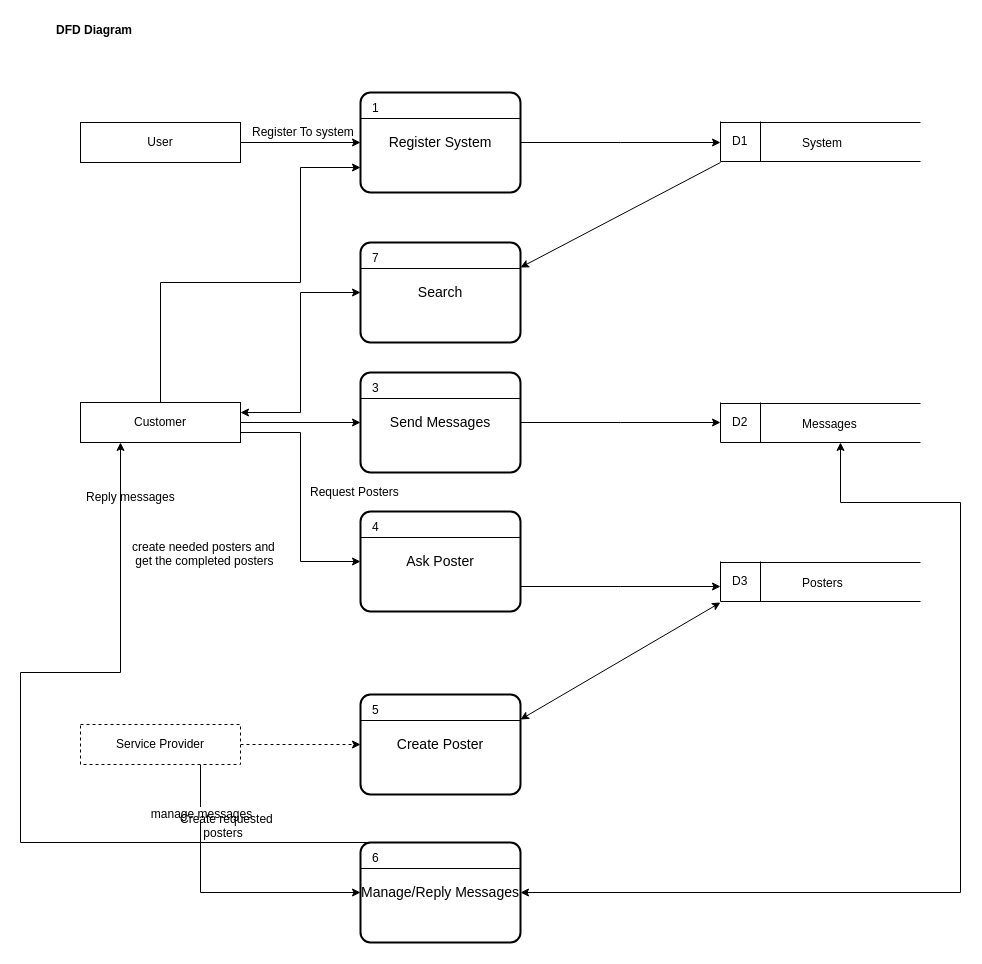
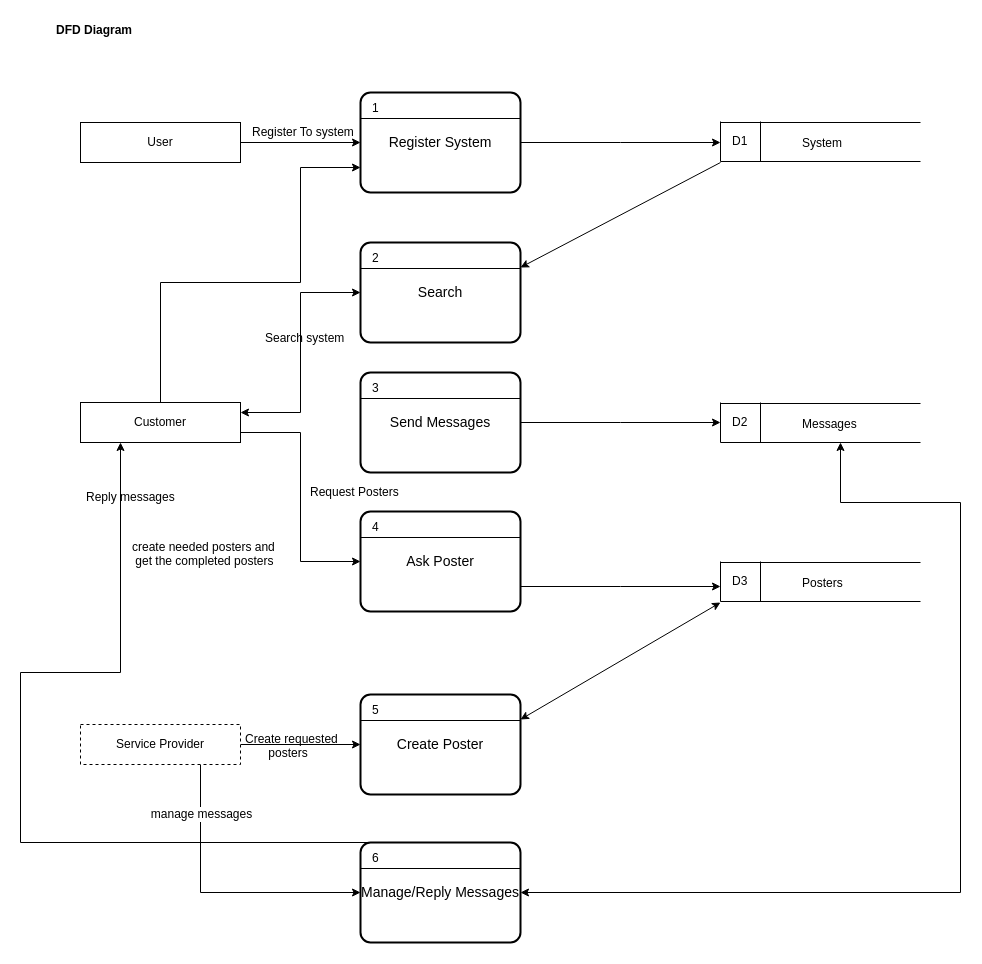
  <mxCell id="0" />
  <mxCell id="1" parent="0" />
  <mxCell id="2" style="edgeStyle=orthogonalEdgeStyle;rounded=0;orthogonalLoop=1;jettySize=auto;html=1;exitX=1;exitY=0.5;exitDx=0;exitDy=0;entryX=0;entryY=0.5;entryDx=0;entryDy=0;" edge="1" parent="1" source="3" target="5"><mxGeometry relative="1" as="geometry" /></mxCell>
  <mxCell id="3" value="User" style="rounded=0;whiteSpace=wrap;html=1;" vertex="1" parent="1"><mxGeometry x="80" y="122" width="160" height="40" as="geometry" /></mxCell>
  <mxCell id="4" style="edgeStyle=orthogonalEdgeStyle;rounded=0;orthogonalLoop=1;jettySize=auto;html=1;exitX=1;exitY=0.5;exitDx=0;exitDy=0;startArrow=none;startFill=0;" edge="1" parent="1" source="5"><mxGeometry relative="1" as="geometry"><mxPoint x="720" y="142" as="targetPoint" /></mxGeometry></mxCell>
  <mxCell id="5" value="Register System" style="strokeWidth=2;rounded=1;arcSize=10;whiteSpace=wrap;html=1;align=center;fontSize=14;" vertex="1" parent="1"><mxGeometry x="360" y="92" width="160" height="100" as="geometry" /></mxCell>
  <mxCell id="6" value="" style="line;strokeWidth=1;fillColor=none;align=left;verticalAlign=middle;spacingTop=-1;spacingLeft=3;spacingRight=3;rotatable=0;labelPosition=right;points=[];portConstraint=eastwest;" vertex="1" parent="1"><mxGeometry x="360" y="114" width="160" height="8" as="geometry" /></mxCell>
  <mxCell id="7" value="1" style="text;html=1;resizable=0;points=[];autosize=1;align=left;verticalAlign=top;spacingTop=-4;" vertex="1" parent="1"><mxGeometry x="370" y="98" width="20" height="20" as="geometry" /></mxCell>
  <mxCell id="8" value="" style="endArrow=none;html=1;entryX=0.25;entryY=0;entryDx=0;entryDy=0;exitX=0.25;exitY=1;exitDx=0;exitDy=0;" edge="1" parent="1"><mxGeometry width="50" height="50" relative="1" as="geometry"><mxPoint x="760" y="161" as="sourcePoint" /><mxPoint x="760" y="121" as="targetPoint" /></mxGeometry></mxCell>
  <mxCell id="9" value="" style="endArrow=none;html=1;" edge="1" parent="1"><mxGeometry width="50" height="50" relative="1" as="geometry"><mxPoint x="720" y="161" as="sourcePoint" /><mxPoint x="720" y="121" as="targetPoint" /></mxGeometry></mxCell>
  <mxCell id="10" value="" style="endArrow=none;html=1;" edge="1" parent="1"><mxGeometry width="50" height="50" relative="1" as="geometry"><mxPoint x="720" y="122" as="sourcePoint" /><mxPoint x="920" y="122" as="targetPoint" /></mxGeometry></mxCell>
  <mxCell id="11" value="" style="endArrow=none;html=1;" edge="1" parent="1"><mxGeometry width="50" height="50" relative="1" as="geometry"><mxPoint x="920" y="161" as="sourcePoint" /><mxPoint x="720" y="161" as="targetPoint" /></mxGeometry></mxCell>
  <mxCell id="12" value="System" style="text;html=1;resizable=0;points=[];autosize=1;align=left;verticalAlign=top;spacingTop=-4;" vertex="1" parent="1"><mxGeometry x="800" y="133" width="60" height="20" as="geometry" /></mxCell>
  <mxCell id="13" value="D1" style="text;html=1;resizable=0;points=[];autosize=1;align=left;verticalAlign=top;spacingTop=-4;" vertex="1" parent="1"><mxGeometry x="730" y="131" width="30" height="20" as="geometry" /></mxCell>
  <mxCell id="14" style="edgeStyle=orthogonalEdgeStyle;rounded=0;orthogonalLoop=1;jettySize=auto;html=1;exitX=1;exitY=0.25;exitDx=0;exitDy=0;entryX=0;entryY=0.5;entryDx=0;entryDy=0;startArrow=classic;startFill=1;" edge="1" parent="1" source="18" target="19"><mxGeometry relative="1" as="geometry" /></mxCell>
- <mxCell id="15" style="edgeStyle=orthogonalEdgeStyle;rounded=0;orthogonalLoop=1;jettySize=auto;html=1;exitX=1;exitY=0.5;exitDx=0;exitDy=0;entryX=0;entryY=0.5;entryDx=0;entryDy=0;" edge="1" parent="1" source="18" target="23"><mxGeometry relative="1" as="geometry" /></mxCell>
  <mxCell id="16" style="edgeStyle=orthogonalEdgeStyle;rounded=0;orthogonalLoop=1;jettySize=auto;html=1;exitX=1;exitY=0.75;exitDx=0;exitDy=0;entryX=0;entryY=0.5;entryDx=0;entryDy=0;" edge="1" parent="1" source="18" target="27"><mxGeometry relative="1" as="geometry" /></mxCell>
  <mxCell id="17" style="edgeStyle=orthogonalEdgeStyle;rounded=0;orthogonalLoop=1;jettySize=auto;html=1;exitX=0.5;exitY=0;exitDx=0;exitDy=0;entryX=0;entryY=0.75;entryDx=0;entryDy=0;startArrow=none;startFill=0;" edge="1" parent="1" source="18" target="5"><mxGeometry relative="1" as="geometry"><Array as="points"><mxPoint x="160" y="282" /><mxPoint x="300" y="282" /><mxPoint x="300" y="167" /></Array></mxGeometry></mxCell>
  <mxCell id="18" value="Customer" style="rounded=0;whiteSpace=wrap;html=1;" vertex="1" parent="1"><mxGeometry x="80" y="402" width="160" height="40" as="geometry" /></mxCell>
  <mxCell id="19" value="Search" style="strokeWidth=2;rounded=1;arcSize=10;whiteSpace=wrap;html=1;align=center;fontSize=14;" vertex="1" parent="1"><mxGeometry x="360" y="242" width="160" height="100" as="geometry" /></mxCell>
  <mxCell id="20" value="" style="line;strokeWidth=1;fillColor=none;align=left;verticalAlign=middle;spacingTop=-1;spacingLeft=3;spacingRight=3;rotatable=0;labelPosition=right;points=[];portConstraint=eastwest;" vertex="1" parent="1"><mxGeometry x="360" y="264" width="160" height="8" as="geometry" /></mxCell>
- <mxCell id="21" value="7" style="text;html=1;resizable=0;points=[];autosize=1;align=left;verticalAlign=top;spacingTop=-4;" vertex="1" parent="1"><mxGeometry x="370" y="248" width="20" height="20" as="geometry" /></mxCell>
+ <mxCell id="21" value="2" style="text;html=1;resizable=0;points=[];autosize=1;align=left;verticalAlign=top;spacingTop=-4;" vertex="1" parent="1"><mxGeometry x="370" y="248" width="20" height="20" as="geometry" /></mxCell>
  <mxCell id="22" style="edgeStyle=orthogonalEdgeStyle;rounded=0;orthogonalLoop=1;jettySize=auto;html=1;exitX=1;exitY=0.5;exitDx=0;exitDy=0;" edge="1" parent="1" source="23"><mxGeometry relative="1" as="geometry"><mxPoint x="720" y="422" as="targetPoint" /></mxGeometry></mxCell>
  <mxCell id="23" value="Send Messages" style="strokeWidth=2;rounded=1;arcSize=10;whiteSpace=wrap;html=1;align=center;fontSize=14;" vertex="1" parent="1"><mxGeometry x="360" y="372" width="160" height="100" as="geometry" /></mxCell>
  <mxCell id="24" value="" style="line;strokeWidth=1;fillColor=none;align=left;verticalAlign=middle;spacingTop=-1;spacingLeft=3;spacingRight=3;rotatable=0;labelPosition=right;points=[];portConstraint=eastwest;" vertex="1" parent="1"><mxGeometry x="360" y="394" width="160" height="8" as="geometry" /></mxCell>
  <mxCell id="25" value="3" style="text;html=1;resizable=0;points=[];autosize=1;align=left;verticalAlign=top;spacingTop=-4;" vertex="1" parent="1"><mxGeometry x="370" y="378" width="20" height="20" as="geometry" /></mxCell>
  <mxCell id="26" style="edgeStyle=orthogonalEdgeStyle;rounded=0;orthogonalLoop=1;jettySize=auto;html=1;exitX=1;exitY=0.75;exitDx=0;exitDy=0;" edge="1" parent="1" source="27"><mxGeometry relative="1" as="geometry"><mxPoint x="720" y="586" as="targetPoint" /></mxGeometry></mxCell>
  <mxCell id="27" value="Ask Poster" style="strokeWidth=2;rounded=1;arcSize=10;whiteSpace=wrap;html=1;align=center;fontSize=14;" vertex="1" parent="1"><mxGeometry x="360" y="511" width="160" height="100" as="geometry" /></mxCell>
  <mxCell id="28" value="" style="line;strokeWidth=1;fillColor=none;align=left;verticalAlign=middle;spacingTop=-1;spacingLeft=3;spacingRight=3;rotatable=0;labelPosition=right;points=[];portConstraint=eastwest;" vertex="1" parent="1"><mxGeometry x="360" y="533" width="160" height="8" as="geometry" /></mxCell>
  <mxCell id="29" value="4" style="text;html=1;resizable=0;points=[];autosize=1;align=left;verticalAlign=top;spacingTop=-4;" vertex="1" parent="1"><mxGeometry x="370" y="517" width="20" height="20" as="geometry" /></mxCell>
  <mxCell id="30" value="" style="endArrow=classic;html=1;entryX=1;entryY=0.25;entryDx=0;entryDy=0;" edge="1" parent="1" target="19"><mxGeometry width="50" height="50" relative="1" as="geometry"><mxPoint x="720" y="162" as="sourcePoint" /><mxPoint x="640" y="202" as="targetPoint" /><Array as="points" /></mxGeometry></mxCell>
  <mxCell id="31" value="" style="endArrow=none;html=1;entryX=0.25;entryY=0;entryDx=0;entryDy=0;exitX=0.25;exitY=1;exitDx=0;exitDy=0;" edge="1" parent="1"><mxGeometry width="50" height="50" relative="1" as="geometry"><mxPoint x="760" y="442" as="sourcePoint" /><mxPoint x="760" y="402" as="targetPoint" /></mxGeometry></mxCell>
  <mxCell id="32" value="" style="endArrow=none;html=1;" edge="1" parent="1"><mxGeometry width="50" height="50" relative="1" as="geometry"><mxPoint x="720" y="442" as="sourcePoint" /><mxPoint x="720" y="402" as="targetPoint" /></mxGeometry></mxCell>
  <mxCell id="33" value="" style="endArrow=none;html=1;" edge="1" parent="1"><mxGeometry width="50" height="50" relative="1" as="geometry"><mxPoint x="720" y="403" as="sourcePoint" /><mxPoint x="920" y="403" as="targetPoint" /></mxGeometry></mxCell>
  <mxCell id="34" value="" style="endArrow=none;html=1;" edge="1" parent="1"><mxGeometry width="50" height="50" relative="1" as="geometry"><mxPoint x="920" y="442" as="sourcePoint" /><mxPoint x="720" y="442" as="targetPoint" /></mxGeometry></mxCell>
  <mxCell id="35" value="Messages" style="text;html=1;resizable=0;points=[];autosize=1;align=left;verticalAlign=top;spacingTop=-4;" vertex="1" parent="1"><mxGeometry x="800" y="414" width="70" height="20" as="geometry" /></mxCell>
  <mxCell id="36" value="D2" style="text;html=1;resizable=0;points=[];autosize=1;align=left;verticalAlign=top;spacingTop=-4;" vertex="1" parent="1"><mxGeometry x="730" y="412" width="30" height="20" as="geometry" /></mxCell>
  <mxCell id="37" value="" style="endArrow=none;html=1;entryX=0.25;entryY=0;entryDx=0;entryDy=0;exitX=0.25;exitY=1;exitDx=0;exitDy=0;" edge="1" parent="1"><mxGeometry width="50" height="50" relative="1" as="geometry"><mxPoint x="760" y="601" as="sourcePoint" /><mxPoint x="760" y="561" as="targetPoint" /></mxGeometry></mxCell>
  <mxCell id="38" value="" style="endArrow=none;html=1;" edge="1" parent="1"><mxGeometry width="50" height="50" relative="1" as="geometry"><mxPoint x="720" y="601" as="sourcePoint" /><mxPoint x="720" y="561" as="targetPoint" /></mxGeometry></mxCell>
  <mxCell id="39" value="" style="endArrow=none;html=1;" edge="1" parent="1"><mxGeometry width="50" height="50" relative="1" as="geometry"><mxPoint x="720" y="562" as="sourcePoint" /><mxPoint x="920" y="562" as="targetPoint" /></mxGeometry></mxCell>
  <mxCell id="40" value="" style="endArrow=none;html=1;" edge="1" parent="1"><mxGeometry width="50" height="50" relative="1" as="geometry"><mxPoint x="920" y="601" as="sourcePoint" /><mxPoint x="720" y="601" as="targetPoint" /></mxGeometry></mxCell>
  <mxCell id="41" value="Posters" style="text;html=1;resizable=0;points=[];autosize=1;align=left;verticalAlign=top;spacingTop=-4;" vertex="1" parent="1"><mxGeometry x="800" y="573" width="60" height="20" as="geometry" /></mxCell>
  <mxCell id="42" value="D3" style="text;html=1;resizable=0;points=[];autosize=1;align=left;verticalAlign=top;spacingTop=-4;" vertex="1" parent="1"><mxGeometry x="730" y="571" width="30" height="20" as="geometry" /></mxCell>
- <mxCell id="43" style="edgeStyle=orthogonalEdgeStyle;rounded=0;orthogonalLoop=1;jettySize=auto;html=1;exitX=1;exitY=0.5;exitDx=0;exitDy=0;dashed=1;" edge="1" parent="1" source="46" target="47"><mxGeometry relative="1" as="geometry" /></mxCell>
+ <mxCell id="43" style="edgeStyle=orthogonalEdgeStyle;rounded=0;orthogonalLoop=1;jettySize=auto;html=1;exitX=1;exitY=0.5;exitDx=0;exitDy=0;" edge="1" parent="1" source="46" target="47"><mxGeometry relative="1" as="geometry" /></mxCell>
  <mxCell id="44" style="edgeStyle=orthogonalEdgeStyle;rounded=0;orthogonalLoop=1;jettySize=auto;html=1;exitX=0.75;exitY=1;exitDx=0;exitDy=0;entryX=0;entryY=0.5;entryDx=0;entryDy=0;startArrow=none;startFill=0;" edge="1" parent="1" source="46" target="53"><mxGeometry relative="1" as="geometry" /></mxCell>
  <mxCell id="45" value="manage messages" style="text;html=1;resizable=0;points=[];align=center;verticalAlign=middle;labelBackgroundColor=#ffffff;" vertex="1" connectable="0" parent="44"><mxGeometry x="-0.66" relative="1" as="geometry"><mxPoint as="offset" /></mxGeometry></mxCell>
  <mxCell id="46" value="Service Provider" style="rounded=0;whiteSpace=wrap;html=1;dashed=1;" vertex="1" parent="1"><mxGeometry x="80" y="724" width="160" height="40" as="geometry" /></mxCell>
  <mxCell id="47" value="Create Poster" style="strokeWidth=2;rounded=1;arcSize=10;whiteSpace=wrap;html=1;align=center;fontSize=14;" vertex="1" parent="1"><mxGeometry x="360" y="694" width="160" height="100" as="geometry" /></mxCell>
  <mxCell id="48" value="" style="line;strokeWidth=1;fillColor=none;align=left;verticalAlign=middle;spacingTop=-1;spacingLeft=3;spacingRight=3;rotatable=0;labelPosition=right;points=[];portConstraint=eastwest;" vertex="1" parent="1"><mxGeometry x="360" y="716" width="160" height="8" as="geometry" /></mxCell>
  <mxCell id="49" value="5" style="text;html=1;resizable=0;points=[];autosize=1;align=left;verticalAlign=top;spacingTop=-4;" vertex="1" parent="1"><mxGeometry x="370" y="700" width="20" height="20" as="geometry" /></mxCell>
  <mxCell id="50" value="" style="endArrow=classic;html=1;entryX=1;entryY=0.25;entryDx=0;entryDy=0;startArrow=classic;startFill=1;" edge="1" parent="1" target="47"><mxGeometry width="50" height="50" relative="1" as="geometry"><mxPoint x="720" y="602" as="sourcePoint" /><mxPoint x="640" y="642" as="targetPoint" /></mxGeometry></mxCell>
  <mxCell id="51" style="edgeStyle=orthogonalEdgeStyle;rounded=0;orthogonalLoop=1;jettySize=auto;html=1;exitX=1;exitY=0.5;exitDx=0;exitDy=0;startArrow=classic;startFill=1;" edge="1" parent="1" source="53"><mxGeometry relative="1" as="geometry"><mxPoint x="840" y="442" as="targetPoint" /><Array as="points"><mxPoint x="960" y="892" /><mxPoint x="960" y="502" /><mxPoint x="840" y="502" /></Array></mxGeometry></mxCell>
  <mxCell id="52" style="edgeStyle=orthogonalEdgeStyle;rounded=0;orthogonalLoop=1;jettySize=auto;html=1;exitX=0.25;exitY=0;exitDx=0;exitDy=0;entryX=0.25;entryY=1;entryDx=0;entryDy=0;startArrow=none;startFill=0;" edge="1" parent="1" source="53" target="18"><mxGeometry relative="1" as="geometry"><Array as="points"><mxPoint x="20" y="842" /><mxPoint x="20" y="672" /><mxPoint x="120" y="672" /></Array></mxGeometry></mxCell>
  <mxCell id="53" value="Manage/Reply Messages" style="strokeWidth=2;rounded=1;arcSize=10;whiteSpace=wrap;html=1;align=center;fontSize=14;" vertex="1" parent="1"><mxGeometry x="360" y="842" width="160" height="100" as="geometry" /></mxCell>
  <mxCell id="54" value="" style="line;strokeWidth=1;fillColor=none;align=left;verticalAlign=middle;spacingTop=-1;spacingLeft=3;spacingRight=3;rotatable=0;labelPosition=right;points=[];portConstraint=eastwest;" vertex="1" parent="1"><mxGeometry x="360" y="864" width="160" height="8" as="geometry" /></mxCell>
  <mxCell id="55" value="6" style="text;html=1;resizable=0;points=[];autosize=1;align=left;verticalAlign=top;spacingTop=-4;" vertex="1" parent="1"><mxGeometry x="370" y="848" width="20" height="20" as="geometry" /></mxCell>
  <mxCell id="56" value="Register To system" style="text;html=1;resizable=0;points=[];autosize=1;align=left;verticalAlign=top;spacingTop=-4;" vertex="1" parent="1"><mxGeometry x="250" y="122" width="120" height="20" as="geometry" /></mxCell>
+ <mxCell id="57" value="Search system" style="text;html=1;resizable=0;points=[];autosize=1;align=left;verticalAlign=top;spacingTop=-4;" vertex="1" parent="1"><mxGeometry x="263" y="328" width="90" height="20" as="geometry" /></mxCell>
  <mxCell id="58" value="Request Posters" style="text;html=1;resizable=0;points=[];autosize=1;align=left;verticalAlign=top;spacingTop=-4;" vertex="1" parent="1"><mxGeometry x="308" y="482" width="100" height="20" as="geometry" /></mxCell>
  <mxCell id="59" value="create needed posters and&lt;br&gt;&amp;nbsp;get the completed posters" style="text;html=1;resizable=0;points=[];autosize=1;align=left;verticalAlign=top;spacingTop=-4;" vertex="1" parent="1"><mxGeometry x="130" y="537" width="160" height="30" as="geometry" /></mxCell>
  <mxCell id="60" value="Reply messages" style="text;html=1;resizable=0;points=[];autosize=1;align=left;verticalAlign=top;spacingTop=-4;" vertex="1" parent="1"><mxGeometry x="84" y="487" width="100" height="20" as="geometry" /></mxCell>
- <mxCell id="61" value="Create requested&lt;br&gt;&amp;nbsp; &amp;nbsp; &amp;nbsp; &amp;nbsp;posters" style="text;html=1;resizable=0;points=[];autosize=1;align=left;verticalAlign=top;spacingTop=-4;" vertex="1" parent="1"><mxGeometry x="178" y="809" width="110" height="30" as="geometry" /></mxCell>
+ <mxCell id="61" value="Create requested&lt;br&gt;&amp;nbsp; &amp;nbsp; &amp;nbsp; &amp;nbsp;posters" style="text;html=1;resizable=0;points=[];autosize=1;align=left;verticalAlign=top;spacingTop=-4;" vertex="1" parent="1"><mxGeometry x="243" y="729" width="110" height="30" as="geometry" /></mxCell>
  <mxCell id="62" value="&lt;b&gt;DFD Diagram&lt;/b&gt;" style="text;html=1;resizable=0;points=[];autosize=1;align=left;verticalAlign=top;spacingTop=-4;" vertex="1" parent="1"><mxGeometry x="54" y="20" width="90" height="20" as="geometry" /></mxCell>
